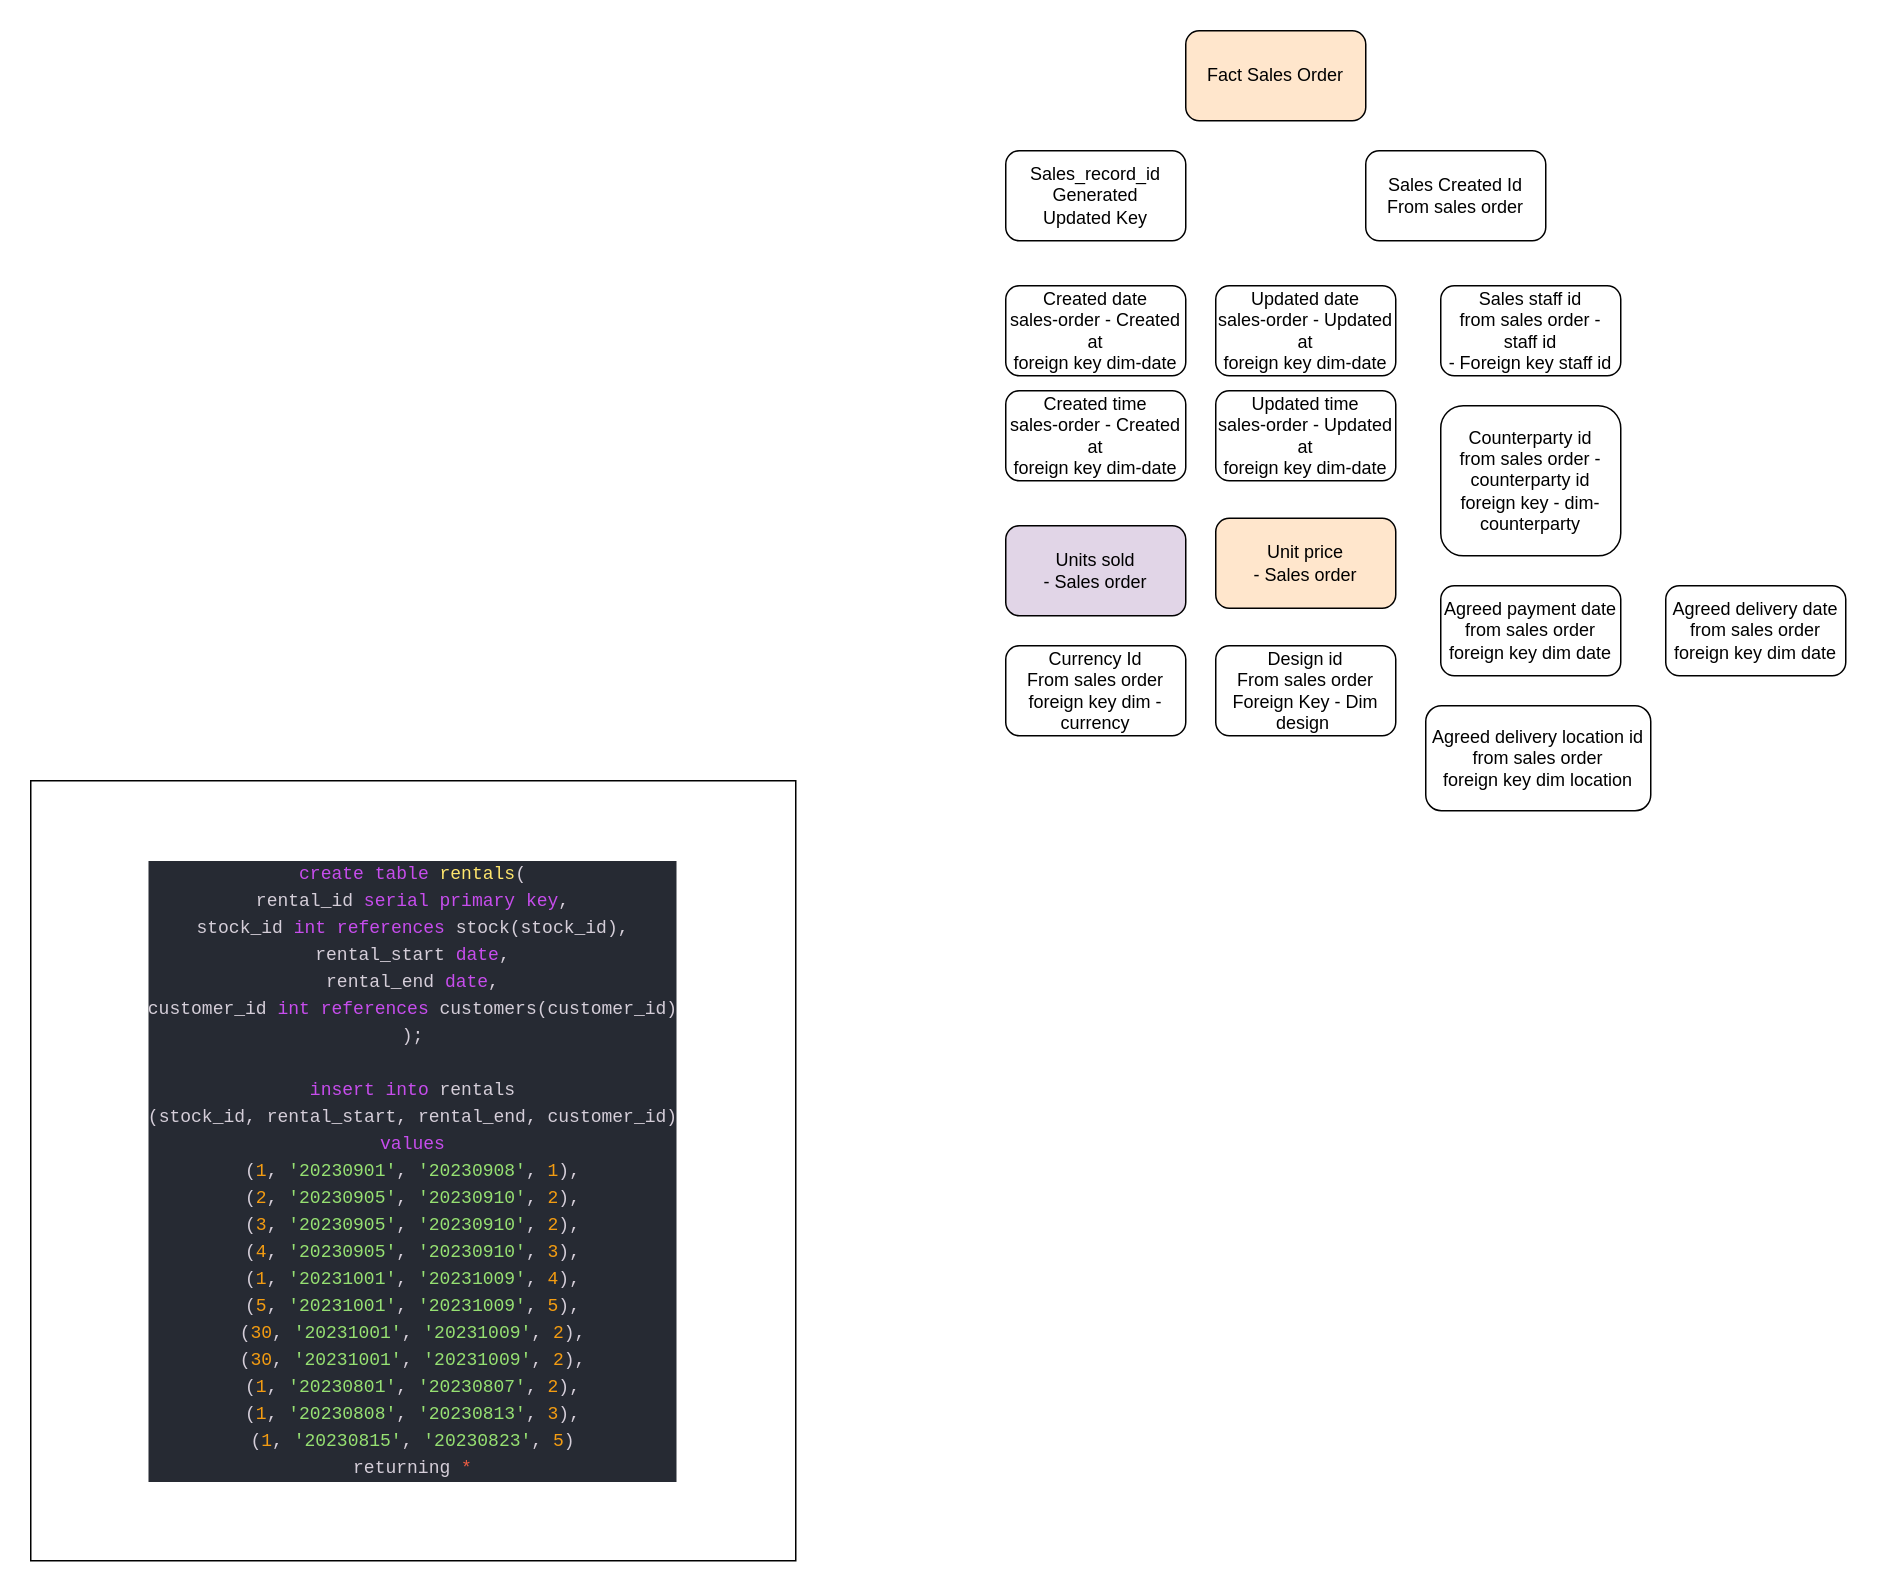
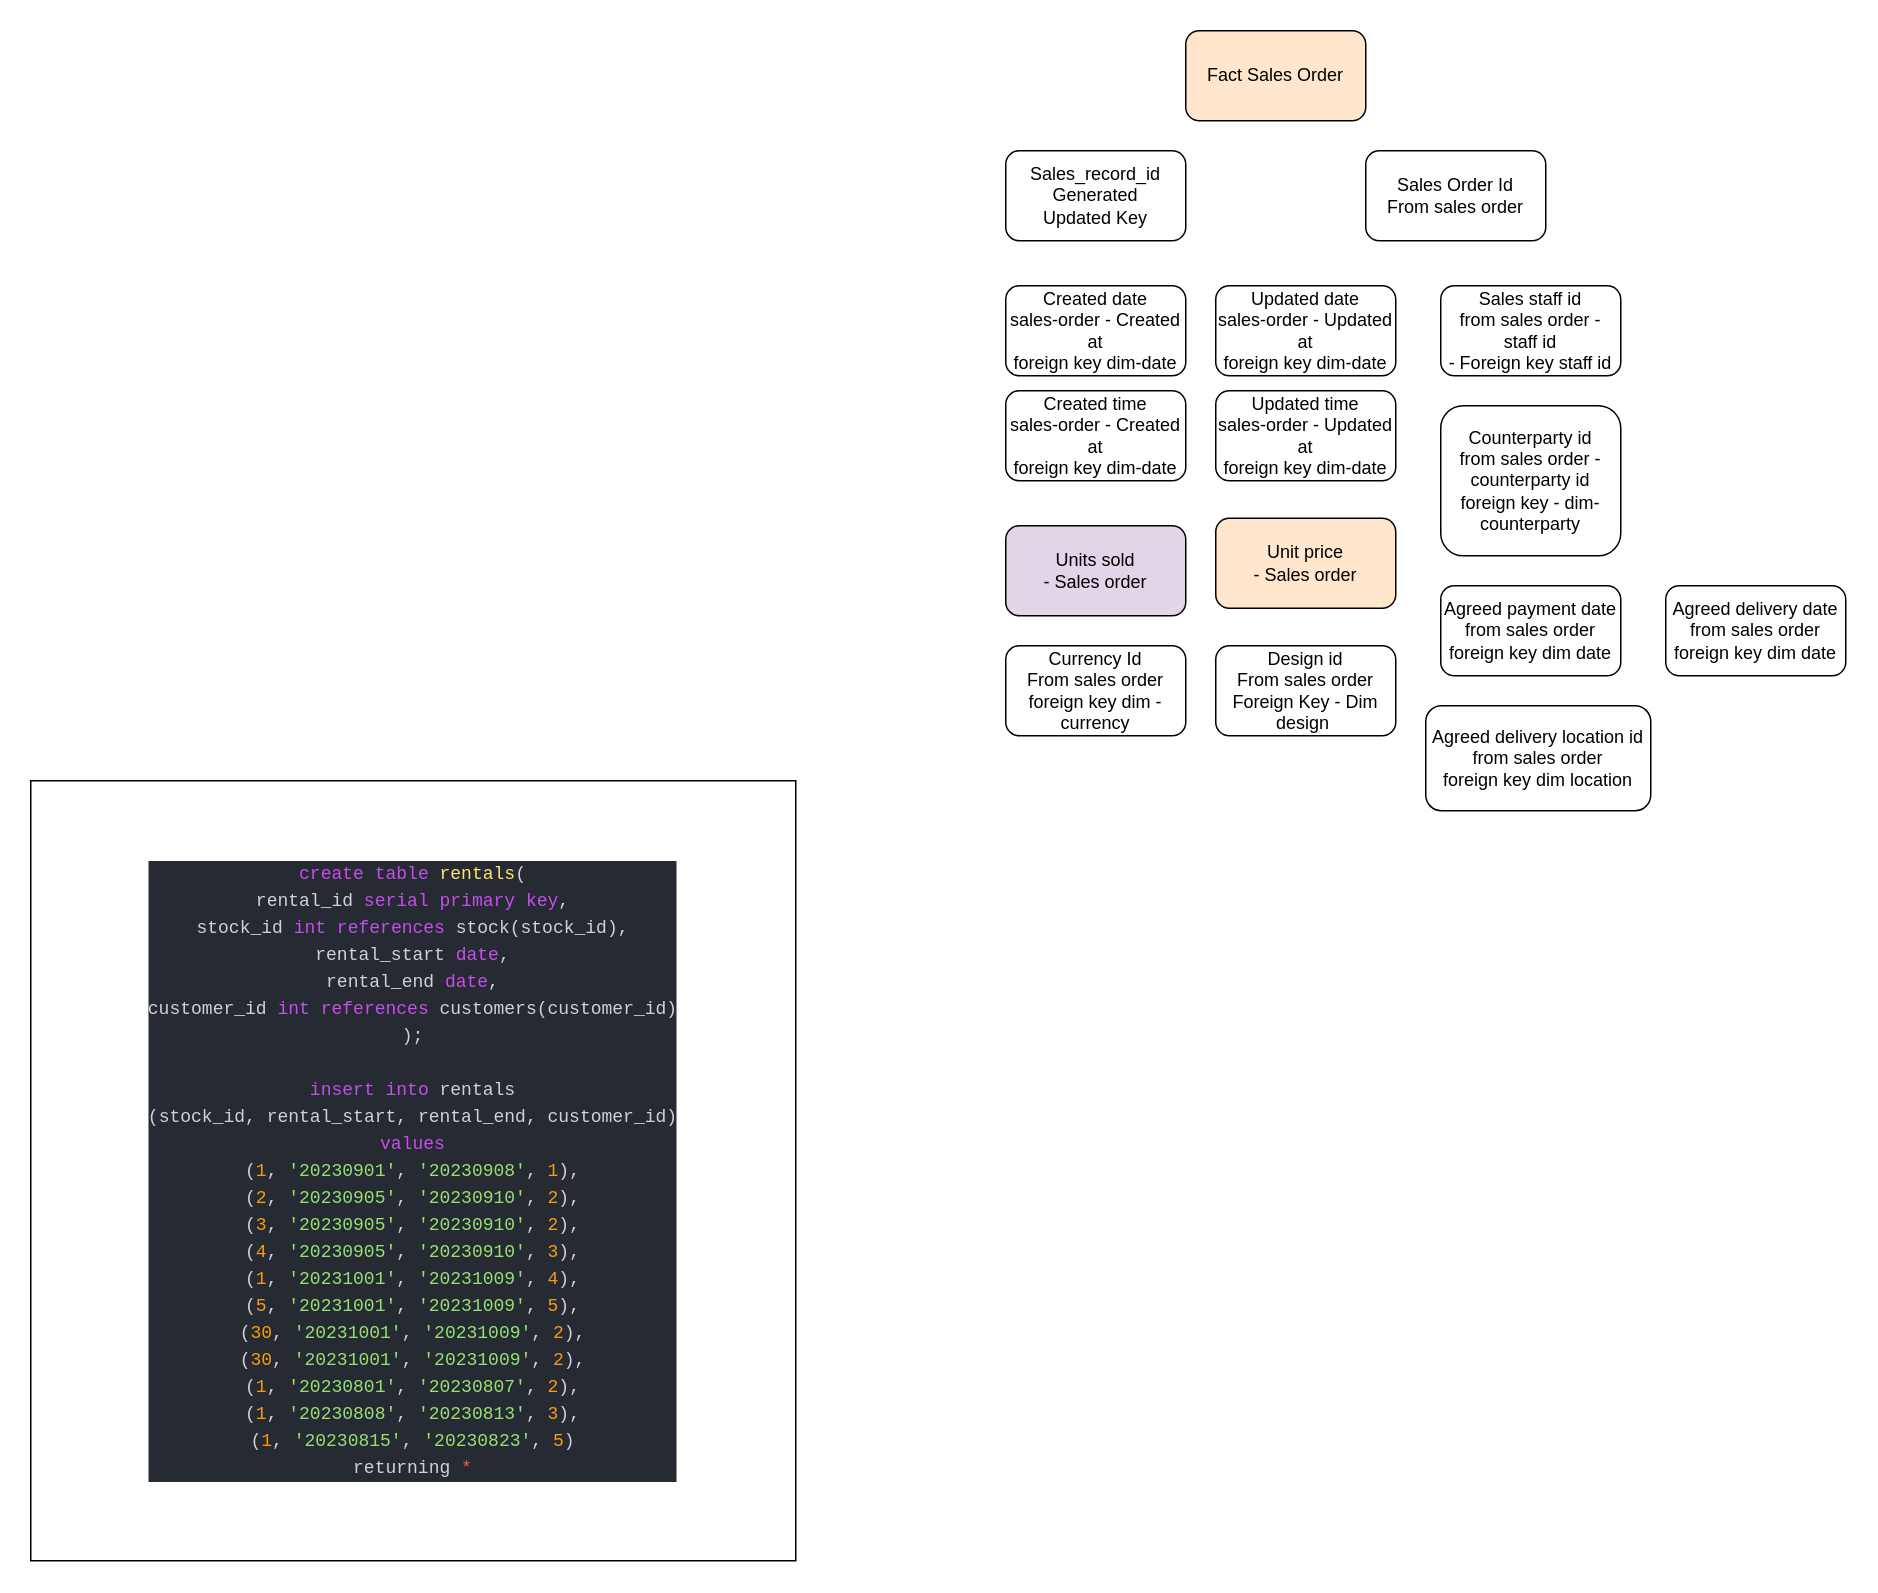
  <mxCell id="0" />
  <mxCell id="1" parent="0" />
  <mxCell id="2" value="Fact Sales Order" style="rounded=1;whiteSpace=wrap;html=1;fillColor=#ffe6cc;" vertex="1" parent="1"><mxGeometry x="790" y="20" width="120" height="60" as="geometry" /></mxCell>
  <mxCell id="3" value="Sales_record_id&lt;br&gt;Generated&lt;br&gt;Updated Key" style="whiteSpace=wrap;html=1;rounded=1;" vertex="1" parent="1"><mxGeometry x="670" y="100" width="120" height="60" as="geometry" /></mxCell>
- <mxCell id="4" value="Sales Created Id&lt;br&gt;From sales order" style="whiteSpace=wrap;html=1;rounded=1;" vertex="1" parent="1"><mxGeometry x="910" y="100" width="120" height="60" as="geometry" /></mxCell>
+ <mxCell id="4" value="Sales Order Id&lt;br&gt;From sales order" style="whiteSpace=wrap;html=1;rounded=1;" vertex="1" parent="1"><mxGeometry x="910" y="100" width="120" height="60" as="geometry" /></mxCell>
  <mxCell id="5" value="Created date&lt;br&gt;sales-order - Created at&lt;br&gt;foreign key dim-date" style="rounded=1;whiteSpace=wrap;html=1;" vertex="1" parent="1"><mxGeometry x="670" y="190" width="120" height="60" as="geometry" /></mxCell>
  <mxCell id="6" value="Created time&lt;br&gt;sales-order - Created at&lt;br&gt;foreign key dim-date" style="rounded=1;whiteSpace=wrap;html=1;" vertex="1" parent="1"><mxGeometry x="670" y="260" width="120" height="60" as="geometry" /></mxCell>
  <mxCell id="7" value="Updated date&lt;br&gt;sales-order - Updated at&lt;br&gt;foreign key dim-date" style="rounded=1;whiteSpace=wrap;html=1;" vertex="1" parent="1"><mxGeometry x="810" y="190" width="120" height="60" as="geometry" /></mxCell>
  <mxCell id="8" value="Updated time&lt;br&gt;sales-order - Updated at&lt;br&gt;foreign key dim-date" style="rounded=1;whiteSpace=wrap;html=1;" vertex="1" parent="1"><mxGeometry x="810" y="260" width="120" height="60" as="geometry" /></mxCell>
  <mxCell id="9" value="Sales staff id&lt;br&gt;from sales order - staff id&lt;br&gt;- Foreign key staff id" style="rounded=1;whiteSpace=wrap;html=1;" vertex="1" parent="1"><mxGeometry x="960" y="190" width="120" height="60" as="geometry" /></mxCell>
  <mxCell id="10" value="Counterparty id&lt;br&gt;from sales order - counterparty id&lt;br&gt;foreign key - dim-counterparty" style="rounded=1;whiteSpace=wrap;html=1;" vertex="1" parent="1"><mxGeometry x="960" y="270" width="120" height="100" as="geometry" /></mxCell>
  <mxCell id="11" value="Units sold&lt;br&gt;- Sales order" style="rounded=1;whiteSpace=wrap;html=1;fillColor=#e1d5e7;" vertex="1" parent="1"><mxGeometry x="670" y="350" width="120" height="60" as="geometry" /></mxCell>
  <mxCell id="12" value="Unit price&lt;br&gt;- Sales order" style="rounded=1;whiteSpace=wrap;html=1;fillColor=#ffe6cc;" vertex="1" parent="1"><mxGeometry x="810" y="345" width="120" height="60" as="geometry" /></mxCell>
  <mxCell id="13" value="Currency Id&lt;br&gt;From sales order&lt;br&gt;foreign key dim -currency" style="rounded=1;whiteSpace=wrap;html=1;" vertex="1" parent="1"><mxGeometry x="670" y="430" width="120" height="60" as="geometry" /></mxCell>
  <mxCell id="14" value="Design id&lt;br&gt;From sales order&lt;br&gt;Foreign Key - Dim design&amp;nbsp;" style="rounded=1;whiteSpace=wrap;html=1;" vertex="1" parent="1"><mxGeometry x="810" y="430" width="120" height="60" as="geometry" /></mxCell>
  <mxCell id="15" value="Agreed payment date&lt;br&gt;from sales order&lt;br&gt;foreign key dim date" style="rounded=1;whiteSpace=wrap;html=1;" vertex="1" parent="1"><mxGeometry x="960" y="390" width="120" height="60" as="geometry" /></mxCell>
  <mxCell id="16" value="Agreed delivery date&lt;br&gt;from sales order&lt;br&gt;foreign key dim date" style="rounded=1;whiteSpace=wrap;html=1;" vertex="1" parent="1"><mxGeometry x="1110" y="390" width="120" height="60" as="geometry" /></mxCell>
  <mxCell id="17" value="Agreed delivery location id&lt;br&gt;from sales order&lt;br&gt;foreign key dim location" style="rounded=1;whiteSpace=wrap;html=1;" vertex="1" parent="1"><mxGeometry x="950" y="470" width="150" height="70" as="geometry" /></mxCell>
  <mxCell id="18" value="&lt;div style=&quot;color: rgb(213, 206, 217); background-color: rgb(38, 42, 51); font-family: Menlo, Monaco, &amp;quot;Courier New&amp;quot;, monospace; line-height: 18px;&quot;&gt;&lt;div&gt;&lt;span style=&quot;color: #c74ded;&quot;&gt;create&lt;/span&gt; &lt;span style=&quot;color: #c74ded;&quot;&gt;table&lt;/span&gt; &lt;span style=&quot;color: #ffe66d;&quot;&gt;rentals&lt;/span&gt;(&lt;/div&gt;&lt;div&gt;    rental_id &lt;span style=&quot;color: #c74ded;&quot;&gt;serial&lt;/span&gt; &lt;span style=&quot;color: #c74ded;&quot;&gt;primary key&lt;/span&gt;,&lt;/div&gt;&lt;div&gt;    stock_id &lt;span style=&quot;color: #c74ded;&quot;&gt;int&lt;/span&gt; &lt;span style=&quot;color: #c74ded;&quot;&gt;references&lt;/span&gt; stock(stock_id),&lt;/div&gt;&lt;div&gt;    rental_start &lt;span style=&quot;color: #c74ded;&quot;&gt;date&lt;/span&gt;,&lt;/div&gt;&lt;div&gt;    rental_end &lt;span style=&quot;color: #c74ded;&quot;&gt;date&lt;/span&gt;,&lt;/div&gt;&lt;div&gt;    customer_id &lt;span style=&quot;color: #c74ded;&quot;&gt;int&lt;/span&gt; &lt;span style=&quot;color: #c74ded;&quot;&gt;references&lt;/span&gt; customers(customer_id)&lt;/div&gt;&lt;div&gt;);&lt;/div&gt;&lt;br&gt;&lt;div&gt;&lt;span style=&quot;color: #c74ded;&quot;&gt;insert into&lt;/span&gt; rentals&lt;/div&gt;&lt;div&gt;(stock_id, rental_start, rental_end, customer_id)&lt;/div&gt;&lt;div&gt;&lt;span style=&quot;color: #c74ded;&quot;&gt;values&lt;/span&gt;&lt;/div&gt;&lt;div&gt;(&lt;span style=&quot;color: #f39c12;&quot;&gt;1&lt;/span&gt;, &lt;span style=&quot;color: #96e072;&quot;&gt;'20230901'&lt;/span&gt;, &lt;span style=&quot;color: #96e072;&quot;&gt;'20230908'&lt;/span&gt;, &lt;span style=&quot;color: #f39c12;&quot;&gt;1&lt;/span&gt;),&lt;/div&gt;&lt;div&gt;(&lt;span style=&quot;color: #f39c12;&quot;&gt;2&lt;/span&gt;, &lt;span style=&quot;color: #96e072;&quot;&gt;'20230905'&lt;/span&gt;, &lt;span style=&quot;color: #96e072;&quot;&gt;'20230910'&lt;/span&gt;, &lt;span style=&quot;color: #f39c12;&quot;&gt;2&lt;/span&gt;),&lt;/div&gt;&lt;div&gt;(&lt;span style=&quot;color: #f39c12;&quot;&gt;3&lt;/span&gt;, &lt;span style=&quot;color: #96e072;&quot;&gt;'20230905'&lt;/span&gt;, &lt;span style=&quot;color: #96e072;&quot;&gt;'20230910'&lt;/span&gt;, &lt;span style=&quot;color: #f39c12;&quot;&gt;2&lt;/span&gt;),&lt;/div&gt;&lt;div&gt;(&lt;span style=&quot;color: #f39c12;&quot;&gt;4&lt;/span&gt;, &lt;span style=&quot;color: #96e072;&quot;&gt;'20230905'&lt;/span&gt;, &lt;span style=&quot;color: #96e072;&quot;&gt;'20230910'&lt;/span&gt;, &lt;span style=&quot;color: #f39c12;&quot;&gt;3&lt;/span&gt;),&lt;/div&gt;&lt;div&gt;(&lt;span style=&quot;color: #f39c12;&quot;&gt;1&lt;/span&gt;, &lt;span style=&quot;color: #96e072;&quot;&gt;'20231001'&lt;/span&gt;, &lt;span style=&quot;color: #96e072;&quot;&gt;'20231009'&lt;/span&gt;, &lt;span style=&quot;color: #f39c12;&quot;&gt;4&lt;/span&gt;),&lt;/div&gt;&lt;div&gt;(&lt;span style=&quot;color: #f39c12;&quot;&gt;5&lt;/span&gt;, &lt;span style=&quot;color: #96e072;&quot;&gt;'20231001'&lt;/span&gt;, &lt;span style=&quot;color: #96e072;&quot;&gt;'20231009'&lt;/span&gt;, &lt;span style=&quot;color: #f39c12;&quot;&gt;5&lt;/span&gt;),&lt;/div&gt;&lt;div&gt;(&lt;span style=&quot;color: #f39c12;&quot;&gt;30&lt;/span&gt;, &lt;span style=&quot;color: #96e072;&quot;&gt;'20231001'&lt;/span&gt;, &lt;span style=&quot;color: #96e072;&quot;&gt;'20231009'&lt;/span&gt;, &lt;span style=&quot;color: #f39c12;&quot;&gt;2&lt;/span&gt;),&lt;/div&gt;&lt;div&gt;(&lt;span style=&quot;color: #f39c12;&quot;&gt;30&lt;/span&gt;, &lt;span style=&quot;color: #96e072;&quot;&gt;'20231001'&lt;/span&gt;, &lt;span style=&quot;color: #96e072;&quot;&gt;'20231009'&lt;/span&gt;, &lt;span style=&quot;color: #f39c12;&quot;&gt;2&lt;/span&gt;),&lt;/div&gt;&lt;div&gt;(&lt;span style=&quot;color: #f39c12;&quot;&gt;1&lt;/span&gt;, &lt;span style=&quot;color: #96e072;&quot;&gt;'20230801'&lt;/span&gt;, &lt;span style=&quot;color: #96e072;&quot;&gt;'20230807'&lt;/span&gt;, &lt;span style=&quot;color: #f39c12;&quot;&gt;2&lt;/span&gt;),&lt;/div&gt;&lt;div&gt;(&lt;span style=&quot;color: #f39c12;&quot;&gt;1&lt;/span&gt;, &lt;span style=&quot;color: #96e072;&quot;&gt;'20230808'&lt;/span&gt;, &lt;span style=&quot;color: #96e072;&quot;&gt;'20230813'&lt;/span&gt;, &lt;span style=&quot;color: #f39c12;&quot;&gt;3&lt;/span&gt;),&lt;/div&gt;&lt;div&gt;(&lt;span style=&quot;color: #f39c12;&quot;&gt;1&lt;/span&gt;, &lt;span style=&quot;color: #96e072;&quot;&gt;'20230815'&lt;/span&gt;, &lt;span style=&quot;color: #96e072;&quot;&gt;'20230823'&lt;/span&gt;, &lt;span style=&quot;color: #f39c12;&quot;&gt;5&lt;/span&gt;)&lt;/div&gt;&lt;div&gt;returning &lt;span style=&quot;color: #ee5d43;&quot;&gt;*&lt;/span&gt;&lt;/div&gt;&lt;/div&gt;" style="whiteSpace=wrap;html=1;" vertex="1" parent="1"><mxGeometry x="20" y="520" width="510" height="520" as="geometry" /></mxCell>
